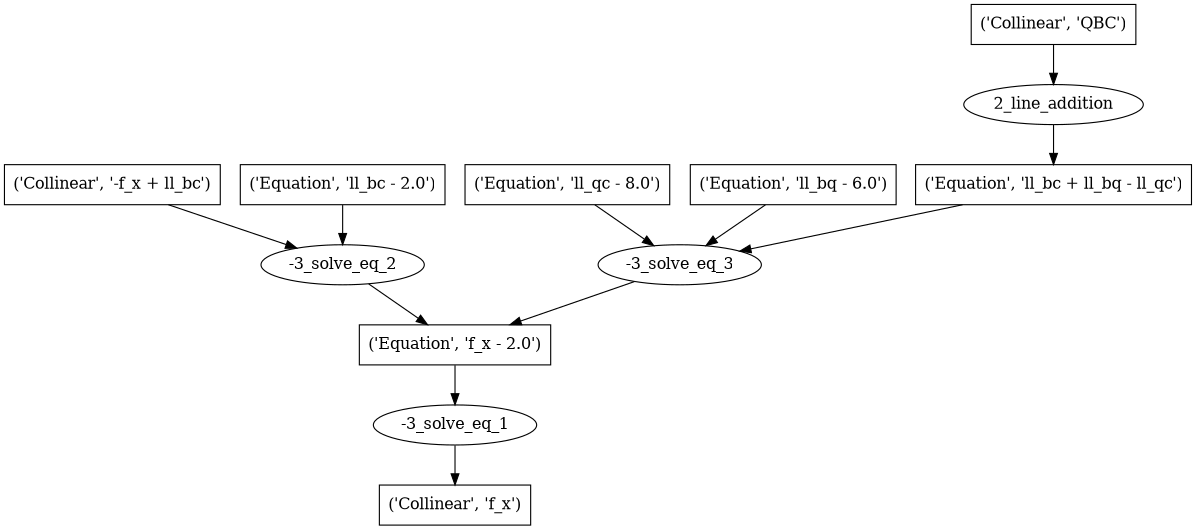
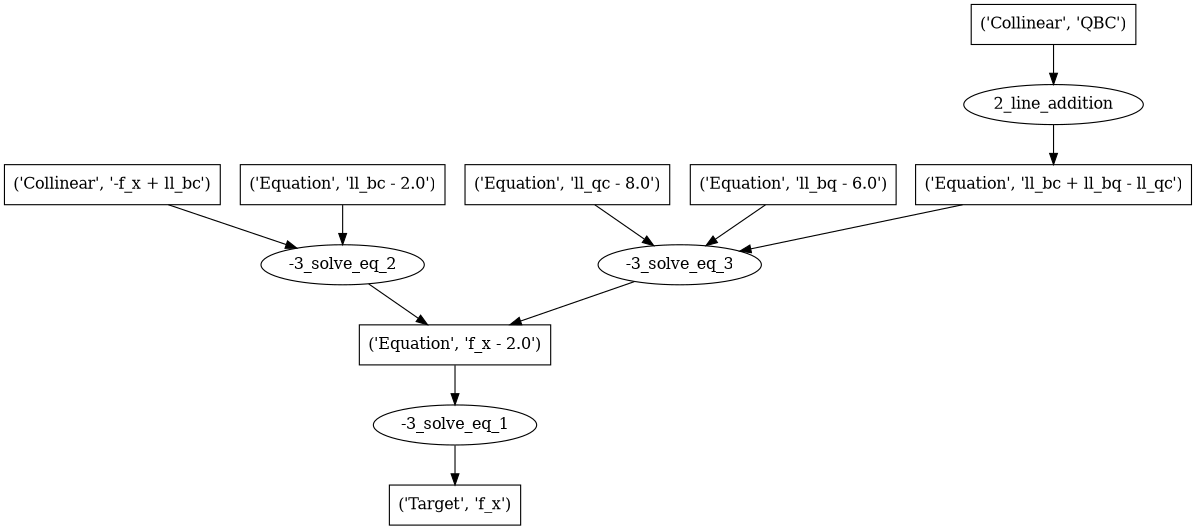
  digraph {
    node [shape=box]
-   n1 [label="('Collinear', 'f_x')"]
+   n1 [label="('Target', 'f_x')"]
    n2 [label="-3_solve_eq_1" shape=""]
    n3 [label="('Equation', 'f_x - 2.0')"]
    n4 [label="-3_solve_eq_2" shape=""]
    n5 [label="('Collinear', '-f_x + ll_bc')"]
    n6 [label="('Equation', 'll_bc - 2.0')"]
    n7 [label="-3_solve_eq_3" shape=""]
    n8 [label="('Equation', 'll_qc - 8.0')"]
    n9 [label="('Equation', 'll_bq - 6.0')"]
    n10 [label="('Equation', 'll_bc + ll_bq - ll_qc')"]
    n11 [label="2_line_addition" shape=""]
    n12 [label="('Collinear', 'QBC')"]
    n2 -> n1
    n3 -> n2
    n4 -> n3
    n5 -> n4
    n6 -> n4
    n7 -> n3
    n8 -> n7
    n9 -> n7
    n10 -> n7
    n11 -> n10
    n12 -> n11
  }
